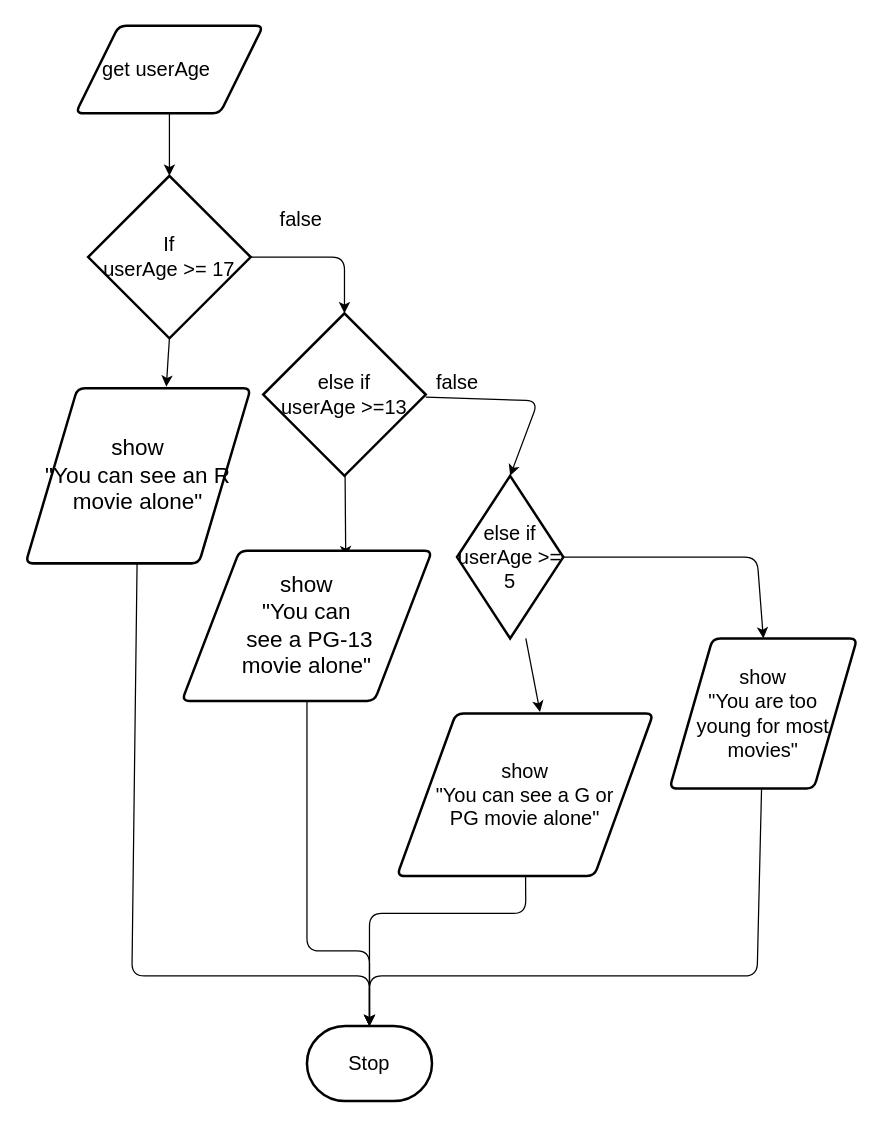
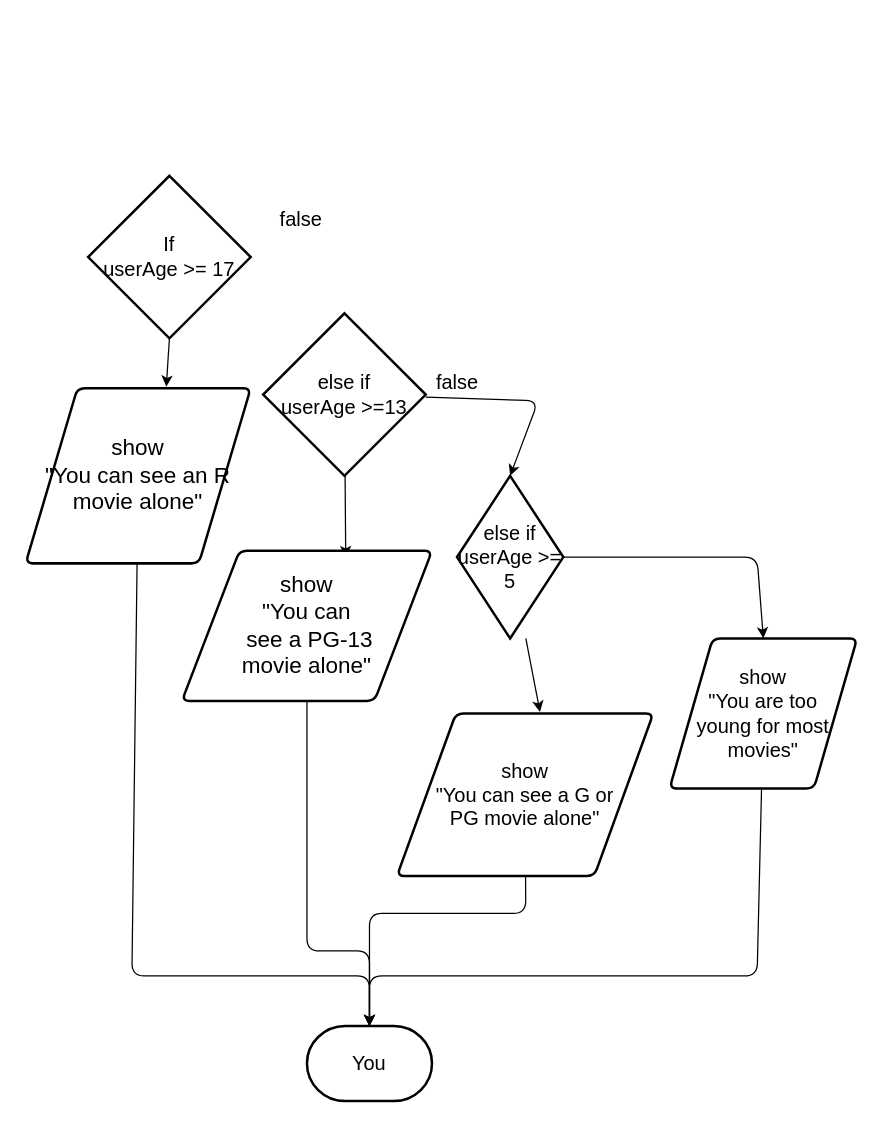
  <mxCell id="0" />
  <mxCell id="1" parent="0" />
- <mxCell id="2" value="Stop" style="strokeWidth=2;html=1;shape=mxgraph.flowchart.terminator;whiteSpace=wrap;fontSize=16;" parent="1" vertex="1"><mxGeometry x="245" y="820" width="100" height="60" as="geometry" /></mxCell>
- <mxCell id="3" style="edgeStyle=none;html=1;exitX=0.5;exitY=1;exitDx=0;exitDy=0;fontSize=16;" edge="1" parent="1" source="4" target="7"><mxGeometry relative="1" as="geometry" /></mxCell>
- <mxCell id="4" value="get userAge&lt;span style=&quot;white-space: pre; font-size: 16px;&quot;&gt;&#09;&lt;/span&gt;" style="shape=parallelogram;html=1;strokeWidth=2;perimeter=parallelogramPerimeter;whiteSpace=wrap;rounded=1;arcSize=12;size=0.23;fontSize=16;" vertex="1" parent="1"><mxGeometry x="60" y="20" width="150" height="70" as="geometry" /></mxCell>
- <mxCell id="5" style="edgeStyle=none;html=1;entryX=0.5;entryY=0;entryDx=0;entryDy=0;entryPerimeter=0;fontSize=18;" edge="1" parent="1" source="7" target="10"><mxGeometry relative="1" as="geometry"><Array as="points"><mxPoint x="275" y="205" /></Array></mxGeometry></mxCell>
+ <mxCell id="2" value="You" style="strokeWidth=2;html=1;shape=mxgraph.flowchart.terminator;whiteSpace=wrap;fontSize=16;" parent="1" vertex="1"><mxGeometry x="245" y="820" width="100" height="60" as="geometry" /></mxCell>
  <mxCell id="6" style="edgeStyle=none;html=1;exitX=0.5;exitY=1;exitDx=0;exitDy=0;exitPerimeter=0;entryX=0.625;entryY=-0.009;entryDx=0;entryDy=0;entryPerimeter=0;fontSize=18;" edge="1" parent="1" source="7" target="24"><mxGeometry relative="1" as="geometry" /></mxCell>
  <mxCell id="7" value="If &lt;br&gt;userAge &amp;gt;= 17" style="strokeWidth=2;html=1;shape=mxgraph.flowchart.decision;whiteSpace=wrap;fontSize=16;" vertex="1" parent="1"><mxGeometry x="70" y="140" width="130" height="130" as="geometry" /></mxCell>
  <mxCell id="8" style="edgeStyle=none;html=1;entryX=0.5;entryY=0;entryDx=0;entryDy=0;entryPerimeter=0;fontSize=18;" edge="1" parent="1" source="10" target="13"><mxGeometry relative="1" as="geometry"><Array as="points"><mxPoint x="430" y="320" /></Array></mxGeometry></mxCell>
  <mxCell id="9" style="edgeStyle=none;html=1;entryX=0.655;entryY=0.042;entryDx=0;entryDy=0;entryPerimeter=0;fontSize=18;" edge="1" parent="1" source="10" target="22"><mxGeometry relative="1" as="geometry" /></mxCell>
  <mxCell id="10" value="else if &lt;br&gt;userAge &amp;gt;=13" style="strokeWidth=2;html=1;shape=mxgraph.flowchart.decision;whiteSpace=wrap;fontSize=16;" vertex="1" parent="1"><mxGeometry x="210" y="250" width="130" height="130" as="geometry" /></mxCell>
  <mxCell id="11" style="edgeStyle=none;html=1;entryX=0.5;entryY=0;entryDx=0;entryDy=0;fontSize=18;" edge="1" parent="1" source="13" target="17"><mxGeometry relative="1" as="geometry"><Array as="points"><mxPoint x="605" y="445" /></Array></mxGeometry></mxCell>
  <mxCell id="12" style="edgeStyle=none;html=1;entryX=0.558;entryY=-0.009;entryDx=0;entryDy=0;entryPerimeter=0;fontSize=18;" edge="1" parent="1" source="13" target="19"><mxGeometry relative="1" as="geometry" /></mxCell>
  <mxCell id="13" value="else if &lt;br&gt;userAge &amp;gt;= 5" style="strokeWidth=2;html=1;shape=mxgraph.flowchart.decision;whiteSpace=wrap;fontSize=16;" vertex="1" parent="1"><mxGeometry x="365" y="380" width="85" height="130" as="geometry" /></mxCell>
  <mxCell id="14" value="false" style="text;html=1;align=center;verticalAlign=middle;resizable=0;points=[];autosize=1;strokeColor=none;fillColor=none;fontSize=16;" vertex="1" parent="1"><mxGeometry x="335" y="290" width="60" height="30" as="geometry" /></mxCell>
  <mxCell id="15" value="false" style="text;html=1;align=center;verticalAlign=middle;resizable=0;points=[];autosize=1;strokeColor=none;fillColor=none;fontSize=16;" vertex="1" parent="1"><mxGeometry x="210" y="160" width="60" height="30" as="geometry" /></mxCell>
  <mxCell id="16" style="edgeStyle=none;html=1;entryX=0.5;entryY=0;entryDx=0;entryDy=0;entryPerimeter=0;fontSize=18;" edge="1" parent="1" source="17" target="2"><mxGeometry relative="1" as="geometry"><Array as="points"><mxPoint x="605" y="780" /><mxPoint x="295" y="780" /></Array></mxGeometry></mxCell>
  <mxCell id="17" value="show &lt;br&gt;&quot;You are&amp;nbsp;too &lt;br&gt;young for&amp;nbsp;most movies&quot;" style="shape=parallelogram;html=1;strokeWidth=2;perimeter=parallelogramPerimeter;whiteSpace=wrap;rounded=1;arcSize=12;size=0.23;fontSize=16;" vertex="1" parent="1"><mxGeometry x="535" y="510" width="150" height="120" as="geometry" /></mxCell>
  <mxCell id="18" style="edgeStyle=none;html=1;entryX=0.5;entryY=0;entryDx=0;entryDy=0;entryPerimeter=0;fontSize=18;" edge="1" parent="1" source="19" target="2"><mxGeometry relative="1" as="geometry"><Array as="points"><mxPoint x="420" y="730" /><mxPoint x="295" y="730" /></Array></mxGeometry></mxCell>
  <mxCell id="19" value="show&lt;br&gt;&quot;You can see a G or &lt;br&gt;PG movie alone&quot;" style="shape=parallelogram;html=1;strokeWidth=2;perimeter=parallelogramPerimeter;whiteSpace=wrap;rounded=1;arcSize=12;size=0.23;fontSize=16;" vertex="1" parent="1"><mxGeometry x="317" y="570" width="205" height="130" as="geometry" /></mxCell>
  <mxCell id="20" value="&lt;font size=&quot;3&quot;&gt;True&lt;/font&gt;" style="text;html=1;align=center;verticalAlign=middle;resizable=0;points=[];autosize=1;strokeColor=none;fillColor=none;fontSize=16;" vertex="1" parent="1"><mxGeometry x="200" y="530" width="60" height="30" as="geometry" /></mxCell>
  <mxCell id="21" style="edgeStyle=none;html=1;fontSize=18;" edge="1" parent="1" source="22"><mxGeometry relative="1" as="geometry"><mxPoint x="295" y="820" as="targetPoint" /><Array as="points"><mxPoint x="245" y="760" /><mxPoint x="295" y="760" /></Array></mxGeometry></mxCell>
  <mxCell id="22" value="show &lt;br&gt;&quot;You can&lt;br&gt;&amp;nbsp;see a PG-13 &lt;br&gt;movie alone&quot;" style="shape=parallelogram;html=1;strokeWidth=2;perimeter=parallelogramPerimeter;whiteSpace=wrap;rounded=1;arcSize=12;size=0.23;fontSize=18;" vertex="1" parent="1"><mxGeometry x="145" y="440" width="200" height="120" as="geometry" /></mxCell>
  <mxCell id="23" style="edgeStyle=none;html=1;entryX=0.5;entryY=0;entryDx=0;entryDy=0;entryPerimeter=0;fontSize=18;" edge="1" parent="1" source="24" target="2"><mxGeometry relative="1" as="geometry"><Array as="points"><mxPoint x="105" y="780" /><mxPoint x="295" y="780" /></Array></mxGeometry></mxCell>
  <mxCell id="24" value="show&lt;br&gt;&quot;You can see an R movie alone&quot;" style="shape=parallelogram;html=1;strokeWidth=2;perimeter=parallelogramPerimeter;whiteSpace=wrap;rounded=1;arcSize=12;size=0.23;fontSize=18;" vertex="1" parent="1"><mxGeometry x="20" y="310" width="180" height="140" as="geometry" /></mxCell>
